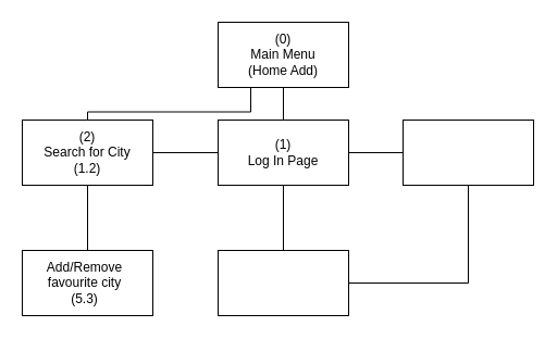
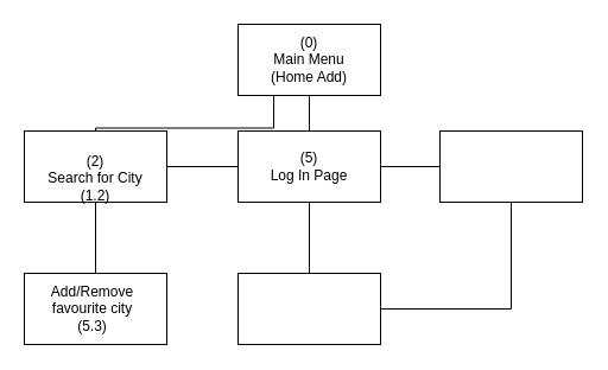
  <mxCell id="0" />
  <mxCell id="1" parent="0" />
  <mxCell id="2" value="" style="edgeStyle=orthogonalEdgeStyle;rounded=0;orthogonalLoop=1;jettySize=auto;html=1;" edge="1" parent="1" source="4" target="9"><mxGeometry relative="1" as="geometry" /></mxCell>
  <mxCell id="3" style="edgeStyle=orthogonalEdgeStyle;rounded=0;orthogonalLoop=1;jettySize=auto;html=1;exitX=0.25;exitY=1;exitDx=0;exitDy=0;entryX=0.5;entryY=0;entryDx=0;entryDy=0;" edge="1" parent="1" source="4" target="10"><mxGeometry relative="1" as="geometry" /></mxCell>
  <mxCell id="4" value="" style="rounded=0;whiteSpace=wrap;html=1;" vertex="1" parent="1"><mxGeometry x="200" y="20" width="120" height="60" as="geometry" /></mxCell>
  <mxCell id="5" value="(0)&lt;br&gt;Main Menu&lt;br&gt;(Home Add)" style="text;html=1;strokeColor=none;fillColor=none;align=center;verticalAlign=middle;whiteSpace=wrap;rounded=0;" vertex="1" parent="1"><mxGeometry x="220" y="35" width="80" height="30" as="geometry" /></mxCell>
  <mxCell id="6" value="" style="edgeStyle=orthogonalEdgeStyle;rounded=0;orthogonalLoop=1;jettySize=auto;html=1;" edge="1" parent="1" source="7" target="9"><mxGeometry relative="1" as="geometry" /></mxCell>
  <mxCell id="7" value="" style="rounded=0;whiteSpace=wrap;html=1;" vertex="1" parent="1"><mxGeometry x="20" y="110" width="120" height="60" as="geometry" /></mxCell>
  <mxCell id="8" value="" style="rounded=0;whiteSpace=wrap;html=1;" vertex="1" parent="1"><mxGeometry x="200" y="110" width="120" height="60" as="geometry" /></mxCell>
- <mxCell id="9" value="(1)&lt;br&gt;Log In Page" style="text;html=1;strokeColor=none;fillColor=none;align=center;verticalAlign=middle;whiteSpace=wrap;rounded=0;" vertex="1" parent="1"><mxGeometry x="220" y="125" width="80" height="30" as="geometry" /></mxCell>
- <mxCell id="10" value="(2)&lt;br&gt;Search for City&lt;br&gt;(1.2)" style="text;html=1;strokeColor=none;fillColor=none;align=center;verticalAlign=middle;whiteSpace=wrap;rounded=0;" vertex="1" parent="1"><mxGeometry x="35" y="125" width="90" height="30" as="geometry" /></mxCell>
+ <mxCell id="9" value="(5)&lt;br&gt;Log In Page" style="text;html=1;strokeColor=none;fillColor=none;align=center;verticalAlign=middle;whiteSpace=wrap;rounded=0;" vertex="1" parent="1"><mxGeometry x="220" y="125" width="80" height="30" as="geometry" /></mxCell>
+ <mxCell id="10" value="(2)&lt;br&gt;Search for City&lt;br&gt;(1.2)" style="text;html=1;strokeColor=none;fillColor=none;align=center;verticalAlign=middle;whiteSpace=wrap;rounded=0;" vertex="1" parent="1"><mxGeometry x="35" y="135" width="90" height="30" as="geometry" /></mxCell>
  <mxCell id="11" value="" style="rounded=0;whiteSpace=wrap;html=1;" vertex="1" parent="1"><mxGeometry x="20" y="230" width="120" height="60" as="geometry" /></mxCell>
  <mxCell id="12" value="Add/Remove favourite city&lt;br&gt;(5.3)" style="text;html=1;strokeColor=none;fillColor=none;align=center;verticalAlign=middle;whiteSpace=wrap;rounded=0;" vertex="1" parent="1"><mxGeometry x="35" y="245" width="85" height="30" as="geometry" /></mxCell>
  <mxCell id="13" value="" style="rounded=0;whiteSpace=wrap;html=1;" vertex="1" parent="1"><mxGeometry x="200" y="230" width="120" height="60" as="geometry" /></mxCell>
  <mxCell id="14" value="" style="endArrow=none;html=1;rounded=0;entryX=0.5;entryY=1;entryDx=0;entryDy=0;exitX=0.5;exitY=0;exitDx=0;exitDy=0;" edge="1" parent="1" source="13" target="8"><mxGeometry width="50" height="50" relative="1" as="geometry"><mxPoint x="90" y="210" as="sourcePoint" /><mxPoint x="140" y="160" as="targetPoint" /></mxGeometry></mxCell>
  <mxCell id="15" value="" style="endArrow=none;html=1;rounded=0;entryX=0.5;entryY=1;entryDx=0;entryDy=0;exitX=0.5;exitY=0;exitDx=0;exitDy=0;" edge="1" parent="1" source="11" target="7"><mxGeometry width="50" height="50" relative="1" as="geometry"><mxPoint x="90" y="210" as="sourcePoint" /><mxPoint x="140" y="160" as="targetPoint" /></mxGeometry></mxCell>
  <mxCell id="16" value="" style="rounded=0;whiteSpace=wrap;html=1;" vertex="1" parent="1"><mxGeometry x="370" y="110" width="120" height="60" as="geometry" /></mxCell>
  <mxCell id="17" value="" style="endArrow=none;html=1;rounded=0;entryX=0;entryY=0.5;entryDx=0;entryDy=0;exitX=1;exitY=0.5;exitDx=0;exitDy=0;" edge="1" parent="1" source="8" target="16"><mxGeometry width="50" height="50" relative="1" as="geometry"><mxPoint x="90" y="190" as="sourcePoint" /><mxPoint x="140" y="140" as="targetPoint" /></mxGeometry></mxCell>
  <mxCell id="18" value="" style="endArrow=none;html=1;rounded=0;entryX=0.5;entryY=1;entryDx=0;entryDy=0;exitX=1;exitY=0.5;exitDx=0;exitDy=0;" edge="1" parent="1" source="13" target="16"><mxGeometry width="50" height="50" relative="1" as="geometry"><mxPoint x="90" y="190" as="sourcePoint" /><mxPoint x="140" y="140" as="targetPoint" /><Array as="points"><mxPoint x="430" y="260" /></Array></mxGeometry></mxCell>
